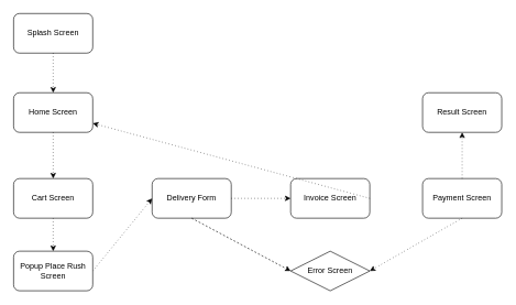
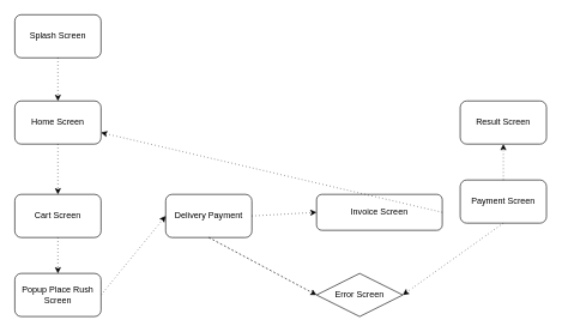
  <mxCell id="0" />
  <mxCell id="1" parent="0" />
  <mxCell id="2" value="Splash Screen" style="rounded=1;whiteSpace=wrap;html=1;" parent="1" vertex="1"><mxGeometry x="20" y="20" width="120" height="60" as="geometry" /></mxCell>
  <mxCell id="3" value="Home Screen" style="rounded=1;whiteSpace=wrap;html=1;" parent="1" vertex="1"><mxGeometry x="20" y="140" width="120" height="60" as="geometry" /></mxCell>
  <mxCell id="4" value="Cart Screen" style="rounded=1;whiteSpace=wrap;html=1;" parent="1" vertex="1"><mxGeometry x="20" y="270" width="120" height="60" as="geometry" /></mxCell>
- <mxCell id="5" value="Delivery Form" style="rounded=1;whiteSpace=wrap;html=1;" parent="1" vertex="1"><mxGeometry x="230" y="270" width="120" height="60" as="geometry" /></mxCell>
- <mxCell id="6" value="Invoice Screen" style="rounded=1;whiteSpace=wrap;html=1;" parent="1" vertex="1"><mxGeometry x="440" y="270" width="120" height="60" as="geometry" /></mxCell>
- <mxCell id="7" value="Payment Screen" style="rounded=1;whiteSpace=wrap;html=1;" parent="1" vertex="1"><mxGeometry x="640" y="270" width="120" height="60" as="geometry" /></mxCell>
+ <mxCell id="5" value="Delivery Payment" style="rounded=1;whiteSpace=wrap;html=1;" parent="1" vertex="1"><mxGeometry x="230" y="270" width="120" height="60" as="geometry" /></mxCell>
+ <mxCell id="6" value="Invoice Screen" style="rounded=1;whiteSpace=wrap;html=1;" parent="1" vertex="1"><mxGeometry x="440" y="270" width="175" height="50" as="geometry" /></mxCell>
+ <mxCell id="7" value="Payment Screen" style="rounded=1;whiteSpace=wrap;html=1;" parent="1" vertex="1"><mxGeometry x="640" y="250" width="120" height="60" as="geometry" /></mxCell>
  <mxCell id="8" value="Error Screen" style="rhombus;whiteSpace=wrap;html=1;" parent="1" vertex="1"><mxGeometry x="440" y="380" width="120" height="60" as="geometry" /></mxCell>
  <mxCell id="9" value="Result Screen" style="rounded=1;whiteSpace=wrap;html=1;" parent="1" vertex="1"><mxGeometry x="640" y="140" width="120" height="60" as="geometry" /></mxCell>
  <mxCell id="10" value="" style="endArrow=classic;html=1;dashed=1;dashPattern=1 4;exitX=0.5;exitY=1;exitDx=0;exitDy=0;" parent="1" source="2" target="3" edge="1"><mxGeometry width="50" height="50" relative="1" as="geometry"><mxPoint x="360" y="250" as="sourcePoint" /><mxPoint x="410" y="200" as="targetPoint" /></mxGeometry></mxCell>
  <mxCell id="11" value="" style="endArrow=classic;html=1;dashed=1;dashPattern=1 4;exitX=0.5;exitY=1;exitDx=0;exitDy=0;" parent="1" source="3" target="4" edge="1"><mxGeometry width="50" height="50" relative="1" as="geometry"><mxPoint x="360" y="250" as="sourcePoint" /><mxPoint x="410" y="200" as="targetPoint" /></mxGeometry></mxCell>
  <mxCell id="12" value="" style="endArrow=classic;html=1;dashed=1;dashPattern=1 4;exitX=1;exitY=0.5;exitDx=0;exitDy=0;entryX=0;entryY=0.5;entryDx=0;entryDy=0;" parent="1" source="18" target="5" edge="1"><mxGeometry width="50" height="50" relative="1" as="geometry"><mxPoint x="360" y="250" as="sourcePoint" /><mxPoint x="410" y="200" as="targetPoint" /></mxGeometry></mxCell>
  <mxCell id="13" value="" style="endArrow=classic;html=1;dashed=1;dashPattern=1 4;exitX=1;exitY=0.5;exitDx=0;exitDy=0;entryX=0;entryY=0.5;entryDx=0;entryDy=0;" parent="1" source="5" target="6" edge="1"><mxGeometry width="50" height="50" relative="1" as="geometry"><mxPoint x="360" y="250" as="sourcePoint" /><mxPoint x="410" y="200" as="targetPoint" /></mxGeometry></mxCell>
  <mxCell id="14" value="" style="endArrow=classic;html=1;dashed=1;dashPattern=1 4;exitX=1;exitY=0.5;exitDx=0;exitDy=0;" parent="1" source="6" target="3" edge="1"><mxGeometry width="50" height="50" relative="1" as="geometry"><mxPoint x="360" y="250" as="sourcePoint" /><mxPoint x="410" y="200" as="targetPoint" /></mxGeometry></mxCell>
  <mxCell id="15" value="" style="endArrow=classic;html=1;dashed=1;dashPattern=1 4;exitX=0.5;exitY=0;exitDx=0;exitDy=0;entryX=0.5;entryY=1;entryDx=0;entryDy=0;" parent="1" source="7" target="9" edge="1"><mxGeometry width="50" height="50" relative="1" as="geometry"><mxPoint x="360" y="250" as="sourcePoint" /><mxPoint x="410" y="200" as="targetPoint" /></mxGeometry></mxCell>
  <mxCell id="16" value="" style="endArrow=classic;html=1;dashed=1;dashPattern=1 4;exitX=0.5;exitY=1;exitDx=0;exitDy=0;entryX=1;entryY=0.5;entryDx=0;entryDy=0;" parent="1" source="7" target="8" edge="1"><mxGeometry width="50" height="50" relative="1" as="geometry"><mxPoint x="360" y="250" as="sourcePoint" /><mxPoint x="410" y="200" as="targetPoint" /></mxGeometry></mxCell>
  <mxCell id="17" value="" style="endArrow=classic;html=1;exitX=0.5;exitY=1;exitDx=0;exitDy=0;entryX=0;entryY=0.5;entryDx=0;entryDy=0;dashed=1;" parent="1" source="5" target="8" edge="1"><mxGeometry width="50" height="50" relative="1" as="geometry"><mxPoint x="360" y="250" as="sourcePoint" /><mxPoint x="410" y="200" as="targetPoint" /></mxGeometry></mxCell>
  <mxCell id="18" value="Popup Place Rush Screen" style="rounded=1;whiteSpace=wrap;html=1;" vertex="1" parent="1"><mxGeometry x="20" y="380" width="120" height="60" as="geometry" /></mxCell>
  <mxCell id="19" value="" style="endArrow=classic;html=1;dashed=1;dashPattern=1 4;exitX=0.5;exitY=1;exitDx=0;exitDy=0;entryX=0.5;entryY=0;entryDx=0;entryDy=0;" edge="1" parent="1" source="4" target="18"><mxGeometry width="50" height="50" relative="1" as="geometry"><mxPoint x="200" y="400" as="sourcePoint" /><mxPoint x="290" y="400" as="targetPoint" /></mxGeometry></mxCell>
